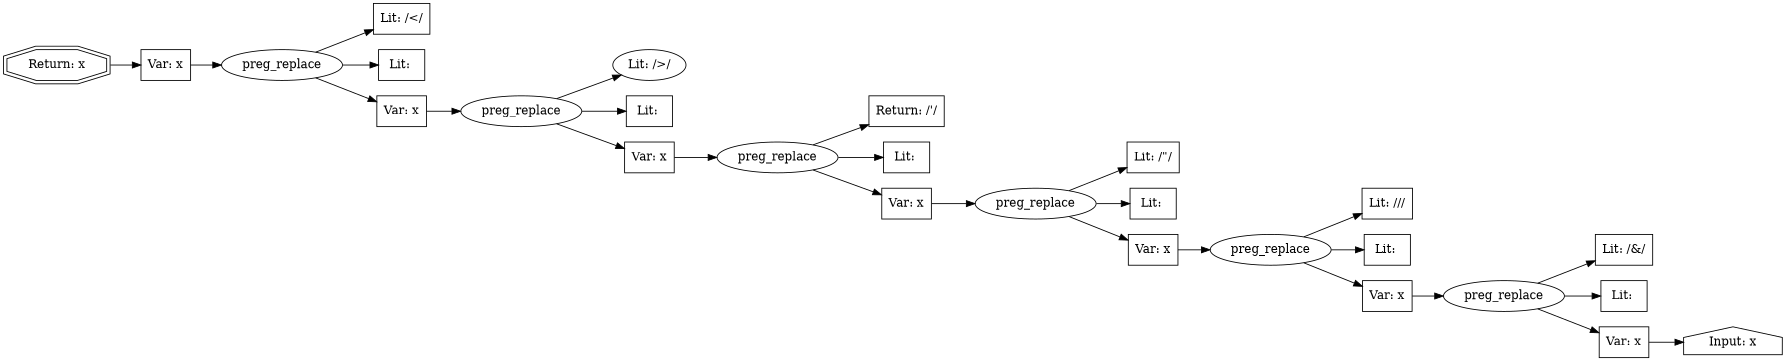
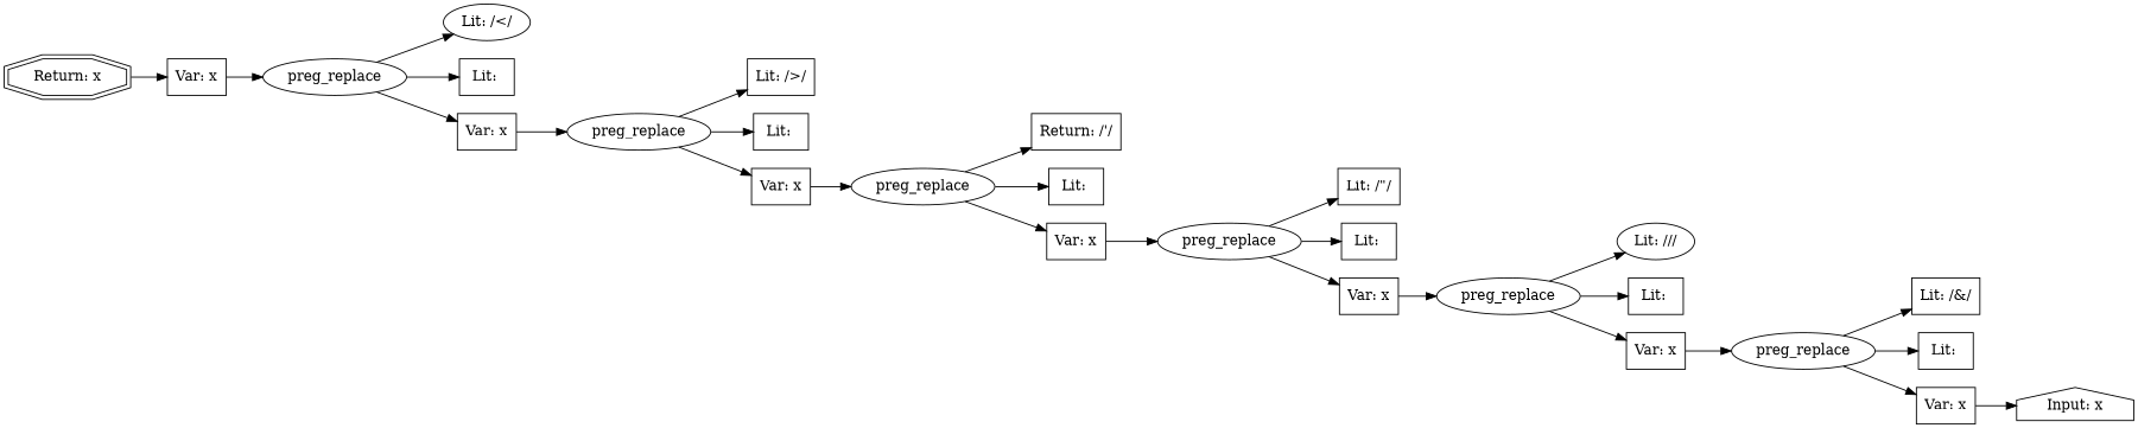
  digraph {
    rankdir=LR
    node [shape=box]
    n1 [label="Return: x" shape=doubleoctagon]
    n2 [label="Var: x"]
    n3 [label=preg_replace shape=ellipse]
-   n4 [label="Lit: /</"]
+   n4 [label="Lit: /</" shape=ellipse]
    n5 [label="Lit: "]
    n6 [label="Var: x"]
    n7 [label=preg_replace shape=ellipse]
-   n8 [label="Lit: />/" shape=ellipse]
+   n8 [label="Lit: />/"]
    n9 [label="Lit: "]
    n10 [label="Var: x"]
    n11 [label=preg_replace shape=ellipse]
    n12 [label="Return: /'/"]
    n13 [label="Lit: "]
    n14 [label="Var: x"]
    n15 [label=preg_replace shape=ellipse]
    n16 [label="Lit: /\"/"]
    n17 [label="Lit: "]
    n18 [label="Var: x"]
    n19 [label=preg_replace shape=ellipse]
-   n20 [label="Lit: /\//"]
+   n20 [label="Lit: /\//" shape=ellipse]
    n21 [label="Lit: "]
    n22 [label="Var: x"]
    n23 [label=preg_replace shape=ellipse]
    n24 [label="Lit: /&/"]
    n25 [label="Lit: "]
    n26 [label="Var: x"]
    n27 [label="Input: x" shape=house]
    n1 -> n2
    n2 -> n3
    n3 -> n4
    n3 -> n5
    n3 -> n6
    n6 -> n7
    n7 -> n8
    n7 -> n9
    n7 -> n10
    n10 -> n11
    n11 -> n12
    n11 -> n13
    n11 -> n14
    n14 -> n15
    n15 -> n16
    n15 -> n17
    n15 -> n18
    n18 -> n19
    n19 -> n20
    n19 -> n21
    n19 -> n22
    n22 -> n23
    n23 -> n24
    n23 -> n25
    n23 -> n26
    n26 -> n27
  }
